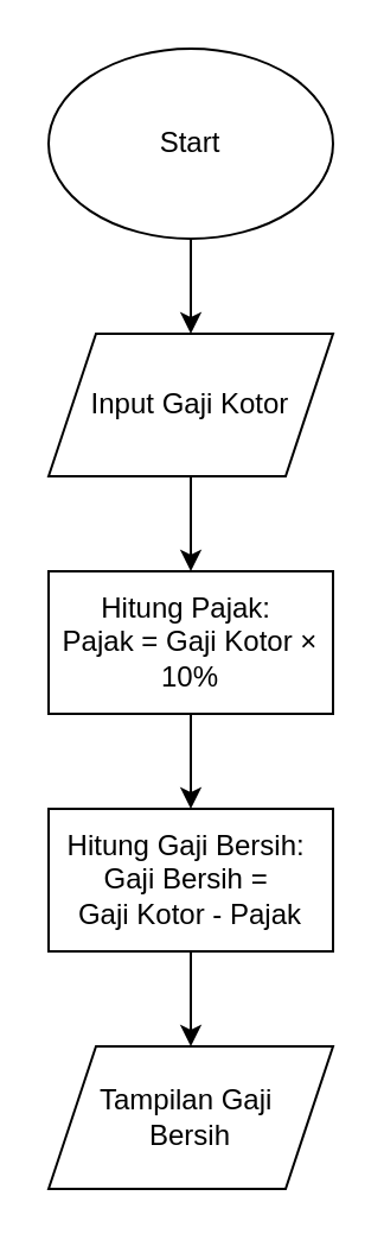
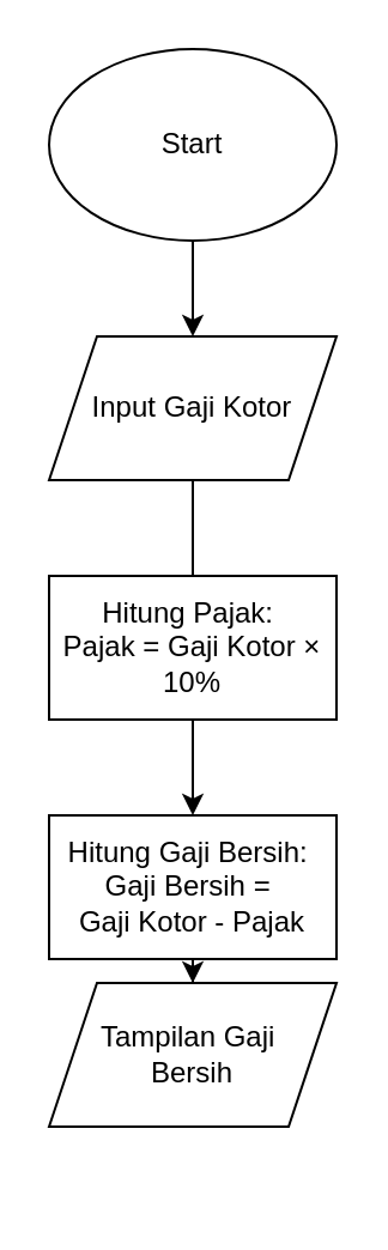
  <mxCell id="0" />
  <mxCell id="1" parent="0" />
  <mxCell id="2" value="Start" style="ellipse;whiteSpace=wrap;html=1;" vertex="1" parent="1"><mxGeometry x="20" y="20" width="120" height="80" as="geometry" /></mxCell>
  <mxCell id="3" value="Input Gaji Kotor" style="shape=parallelogram;perimeter=parallelogramPerimeter;whiteSpace=wrap;html=1;fixedSize=1;" vertex="1" parent="1"><mxGeometry x="20" y="140" width="120" height="60" as="geometry" /></mxCell>
  <mxCell id="4" value="" style="endArrow=classic;html=1;rounded=0;exitX=0.5;exitY=1;exitDx=0;exitDy=0;entryX=0.5;entryY=0;entryDx=0;entryDy=0;" edge="1" parent="1" source="2" target="3"><mxGeometry width="50" height="50" relative="1" as="geometry"><mxPoint x="56" y="430" as="sourcePoint" /><mxPoint x="106" y="380" as="targetPoint" /></mxGeometry></mxCell>
  <mxCell id="5" value="&lt;div&gt;Hitung Pajak:&amp;nbsp;&lt;/div&gt;&lt;div&gt;Pajak = Gaji Kotor × 10%&lt;/div&gt;" style="rounded=0;whiteSpace=wrap;html=1;" vertex="1" parent="1"><mxGeometry x="20" y="240" width="120" height="60" as="geometry" /></mxCell>
- <mxCell id="6" value="" style="endArrow=classic;html=1;rounded=0;entryX=0.5;entryY=0;entryDx=0;entryDy=0;exitX=0.5;exitY=1;exitDx=0;exitDy=0;" edge="1" parent="1" source="3" target="5"><mxGeometry width="50" height="50" relative="1" as="geometry"><mxPoint x="206" y="230" as="sourcePoint" /><mxPoint x="90" y="150" as="targetPoint" /></mxGeometry></mxCell>
+ <mxCell id="6" value="" style="endArrow=none;html=1;rounded=0;entryX=0.5;entryY=0;entryDx=0;entryDy=0;exitX=0.5;exitY=1;exitDx=0;exitDy=0;" edge="1" parent="1" source="3" target="5"><mxGeometry width="50" height="50" relative="1" as="geometry"><mxPoint x="206" y="230" as="sourcePoint" /><mxPoint x="90" y="150" as="targetPoint" /></mxGeometry></mxCell>
  <mxCell id="7" style="edgeStyle=orthogonalEdgeStyle;rounded=0;orthogonalLoop=1;jettySize=auto;html=1;exitX=0.5;exitY=1;exitDx=0;exitDy=0;" edge="1" parent="1" source="8" target="10"><mxGeometry relative="1" as="geometry" /></mxCell>
  <mxCell id="8" value="&lt;div&gt;Hitung Gaji Bersih:&amp;nbsp;&lt;/div&gt;&lt;div&gt;Gaji Bersih =&amp;nbsp;&lt;/div&gt;&lt;div&gt;Gaji Kotor - Pajak&lt;br&gt;&lt;/div&gt;" style="rounded=0;whiteSpace=wrap;html=1;" vertex="1" parent="1"><mxGeometry x="20" y="340" width="120" height="60" as="geometry" /></mxCell>
  <mxCell id="9" value="" style="endArrow=classic;html=1;rounded=0;entryX=0.5;entryY=0;entryDx=0;entryDy=0;exitX=0.5;exitY=1;exitDx=0;exitDy=0;" edge="1" parent="1" source="5" target="8"><mxGeometry width="50" height="50" relative="1" as="geometry"><mxPoint x="90" y="210" as="sourcePoint" /><mxPoint x="90" y="250" as="targetPoint" /></mxGeometry></mxCell>
- <mxCell id="10" value="&lt;div&gt;Tampilan Gaji&amp;nbsp;&lt;/div&gt;&lt;div&gt;Bersih&lt;/div&gt;" style="shape=parallelogram;perimeter=parallelogramPerimeter;whiteSpace=wrap;html=1;fixedSize=1;" vertex="1" parent="1"><mxGeometry x="20" y="440" width="120" height="60" as="geometry" /></mxCell>
+ <mxCell id="10" value="&lt;div&gt;Tampilan Gaji&amp;nbsp;&lt;/div&gt;&lt;div&gt;Bersih&lt;/div&gt;" style="shape=parallelogram;perimeter=parallelogramPerimeter;whiteSpace=wrap;html=1;fixedSize=1;" vertex="1" parent="1"><mxGeometry x="20" y="410" width="120" height="60" as="geometry" /></mxCell>
